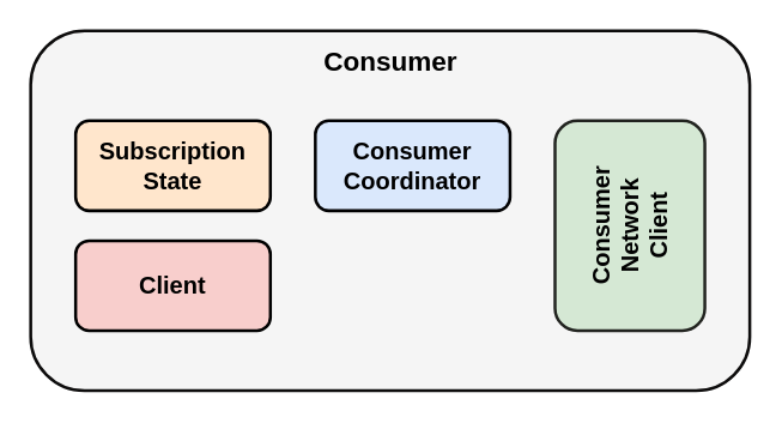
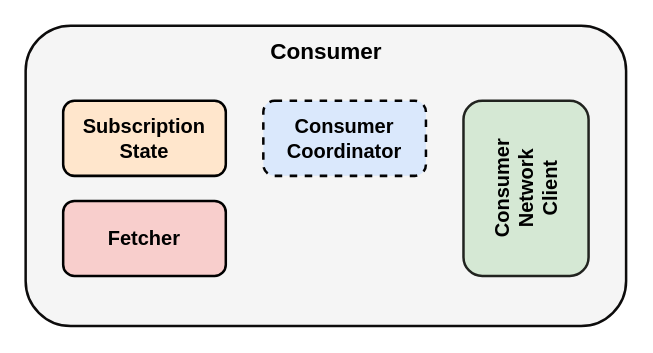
  <mxCell id="0" />
  <mxCell id="1" parent="0" />
  <mxCell id="2" value="" style="rounded=1;whiteSpace=wrap;html=1;strokeWidth=2;fillColor=#f5f5f5;fontColor=#333333;strokeColor=#0d0c0c;" vertex="1" parent="1"><mxGeometry x="20" y="20" width="480" height="240" as="geometry" /></mxCell>
  <mxCell id="3" value="&lt;b&gt;&lt;font style=&quot;font-size: 16px;&quot;&gt;Subscription&lt;br&gt;State&lt;/font&gt;&lt;/b&gt;" style="rounded=1;whiteSpace=wrap;html=1;fillColor=#ffe6cc;strokeColor=#000000;strokeWidth=2;" vertex="1" parent="1"><mxGeometry x="50" y="80" width="130" height="60" as="geometry" /></mxCell>
- <mxCell id="4" value="&lt;b style=&quot;font-size: 16px;&quot;&gt;&lt;span style=&quot;&quot;&gt;Consumer&lt;br&gt;&lt;/span&gt;Coordinator&lt;/b&gt;" style="rounded=1;whiteSpace=wrap;html=1;fillColor=#dae8fc;strokeColor=#020203;strokeWidth=2;" vertex="1" parent="1"><mxGeometry x="210" y="80" width="130" height="60" as="geometry" /></mxCell>
- <mxCell id="5" value="&lt;span style=&quot;font-size: 16px;&quot;&gt;&lt;b&gt;Client&lt;/b&gt;&lt;/span&gt;" style="rounded=1;whiteSpace=wrap;html=1;fillColor=#f8cecc;strokeColor=#000000;strokeWidth=2;" vertex="1" parent="1"><mxGeometry x="50" y="160" width="130" height="60" as="geometry" /></mxCell>
+ <mxCell id="4" value="&lt;b style=&quot;font-size: 16px;&quot;&gt;&lt;span style=&quot;&quot;&gt;Consumer&lt;br&gt;&lt;/span&gt;Coordinator&lt;/b&gt;" style="rounded=1;whiteSpace=wrap;html=1;fillColor=#dae8fc;strokeColor=#020203;strokeWidth=2;dashed=1;" vertex="1" parent="1"><mxGeometry x="210" y="80" width="130" height="60" as="geometry" /></mxCell>
+ <mxCell id="5" value="&lt;span style=&quot;font-size: 16px;&quot;&gt;&lt;b&gt;Fetcher&lt;/b&gt;&lt;/span&gt;" style="rounded=1;whiteSpace=wrap;html=1;fillColor=#f8cecc;strokeColor=#000000;strokeWidth=2;" vertex="1" parent="1"><mxGeometry x="50" y="160" width="130" height="60" as="geometry" /></mxCell>
  <mxCell id="6" value="&lt;span style=&quot;font-size: 16px;&quot;&gt;&lt;b&gt;Consumer&lt;br&gt;Network&lt;br&gt;Client&lt;br&gt;&lt;/b&gt;&lt;/span&gt;" style="rounded=1;whiteSpace=wrap;html=1;fillColor=#d5e8d4;strokeColor=#21231f;strokeWidth=2;rotation=-90;" vertex="1" parent="1"><mxGeometry x="350" y="100" width="140" height="100" as="geometry" /></mxCell>
  <mxCell id="7" value="&lt;b&gt;&lt;font style=&quot;font-size: 18px;&quot;&gt;Consumer&lt;/font&gt;&lt;/b&gt;" style="text;html=1;align=center;verticalAlign=middle;resizable=0;points=[];autosize=1;strokeColor=none;fillColor=none;" vertex="1" parent="1"><mxGeometry x="205" y="21" width="110" height="40" as="geometry" /></mxCell>
